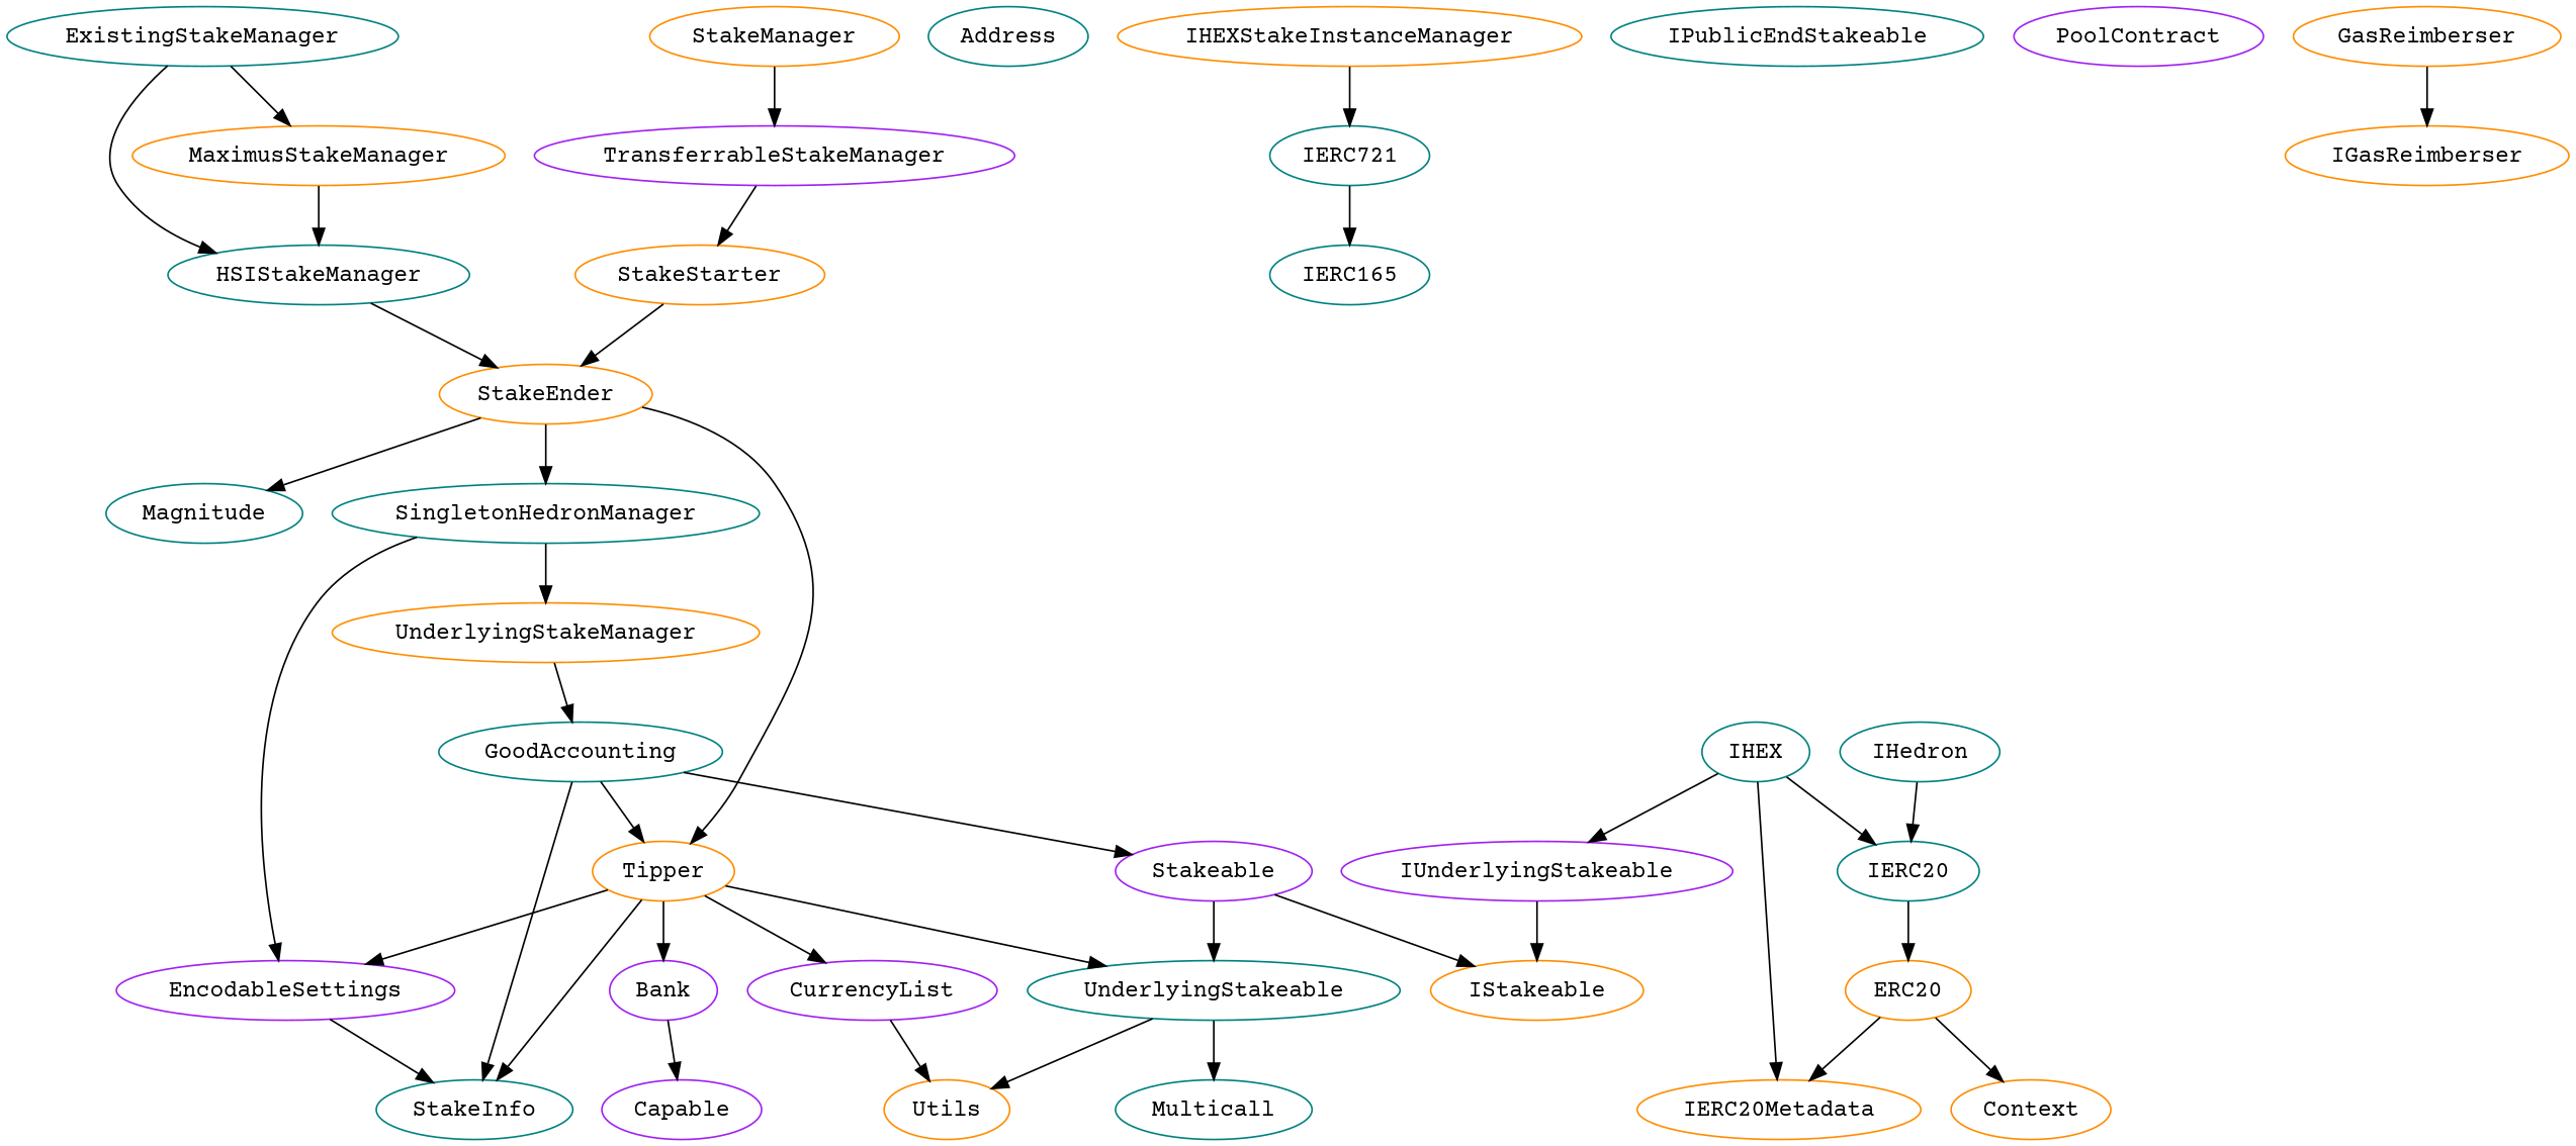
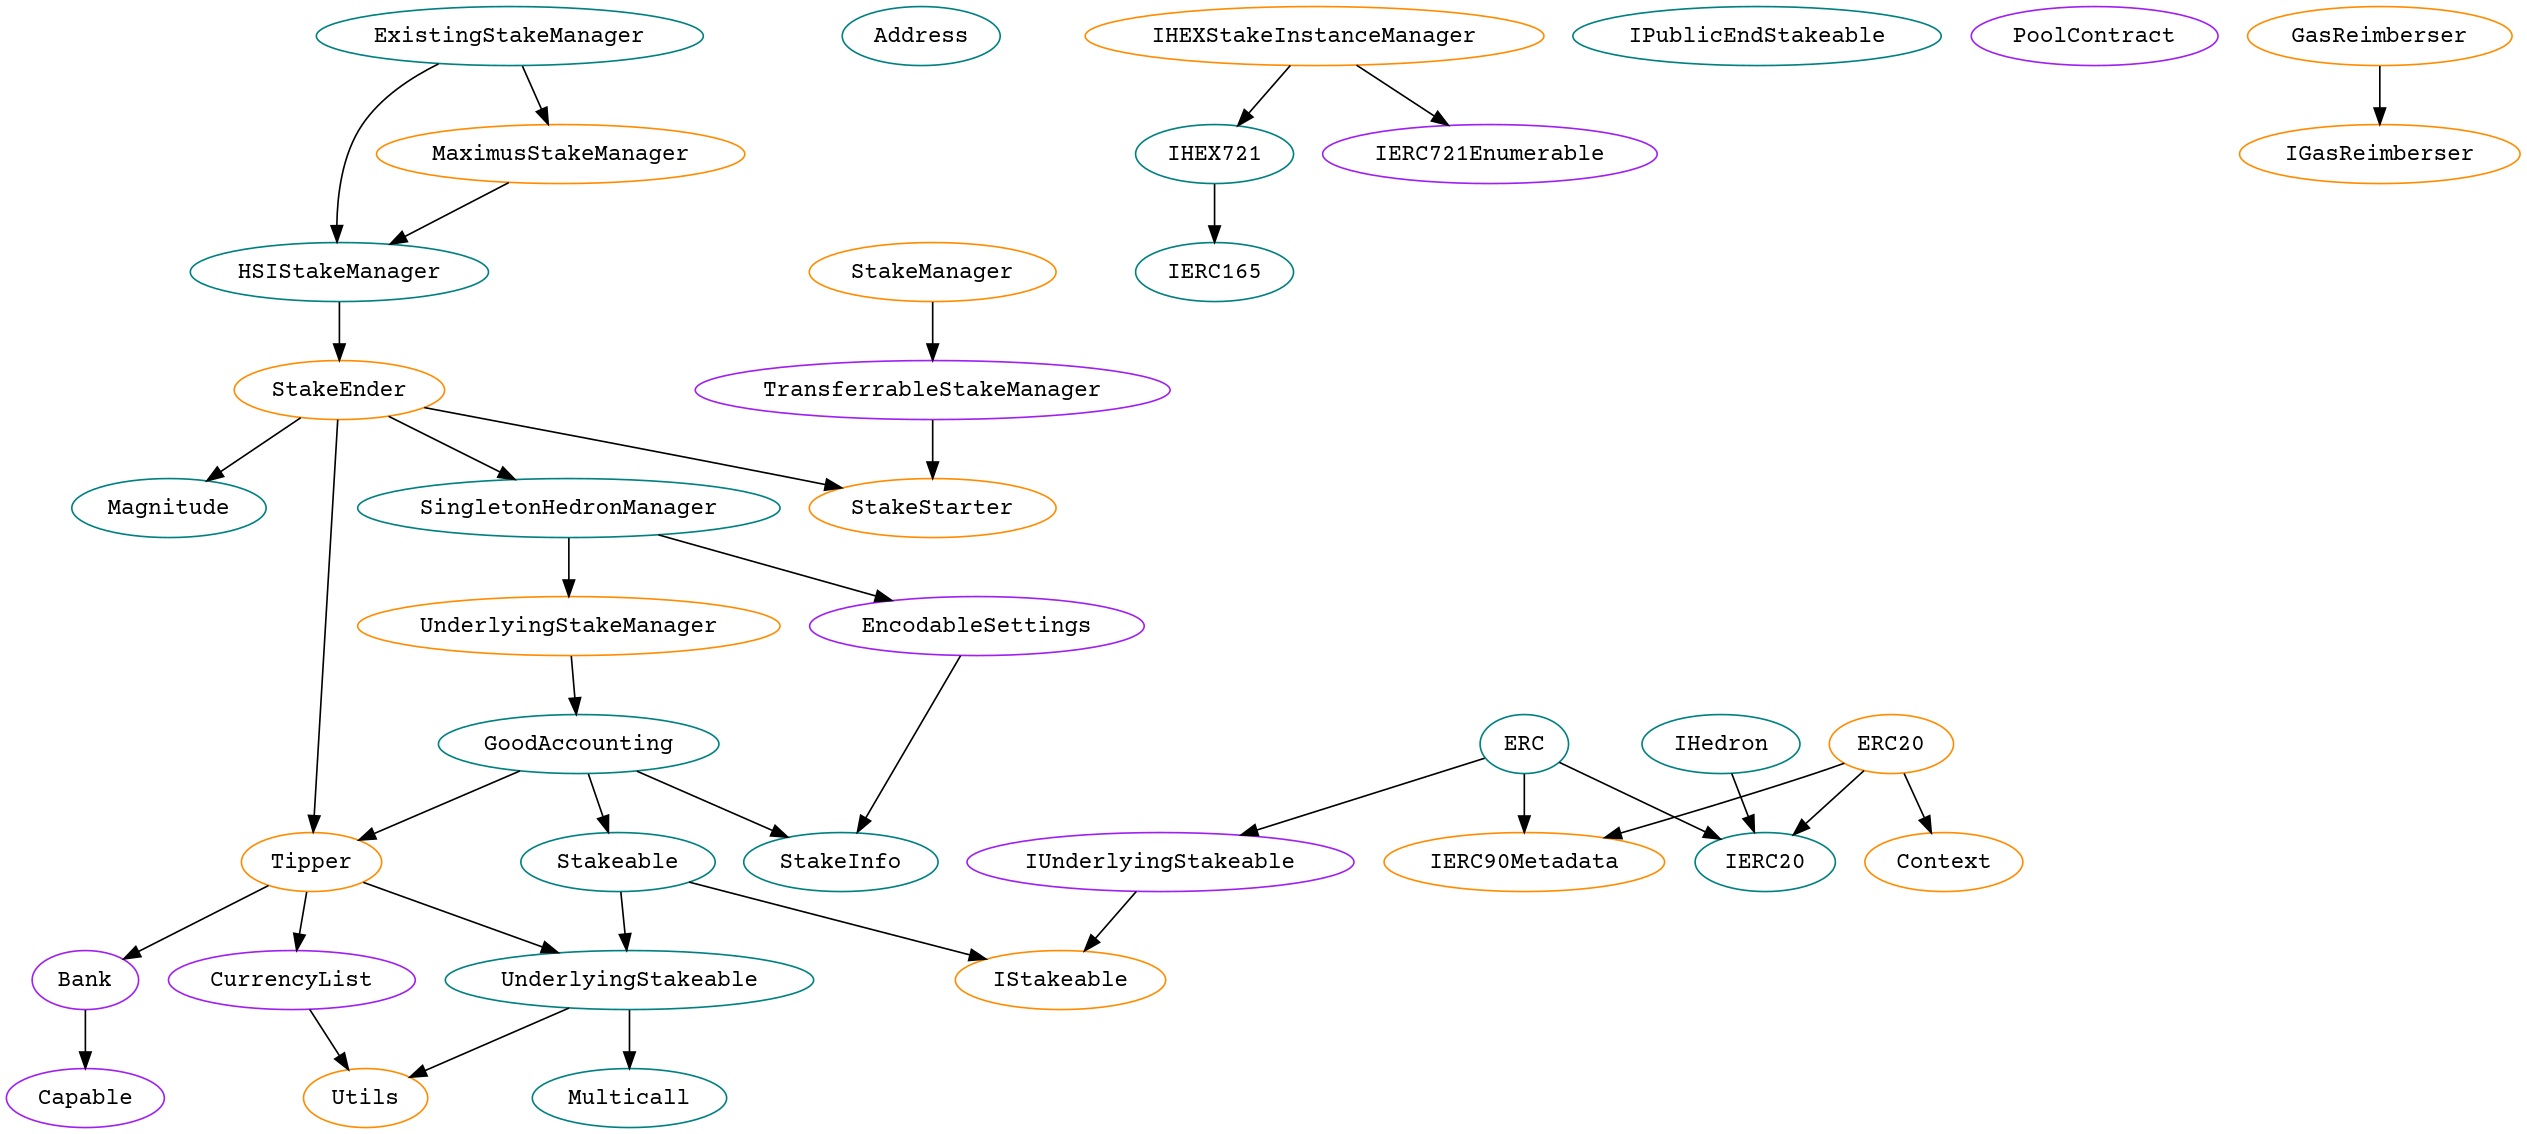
  digraph {
    fontname="Courier Prime"
    node [color=teal fontname="Courier Prime"]
    edge [fontname="Courier Prime"]
    ExistingStakeManager
    HSIStakeManager
    MaximusStakeManager [color=darkorange]
    StakeEnder [color=darkorange]
    Magnitude
    Tipper [color=darkorange]
    SingletonHedronManager
    StakeManager [color=darkorange]
    TransferrableStakeManager [color=purple]
    StakeStarter [color=darkorange]
    Bank [color=purple]
    UnderlyingStakeable
    CurrencyList [color=purple]
    StakeInfo
    EncodableSettings [color=purple]
    UnderlyingStakeManager [color=darkorange]
    Capable [color=purple]
    Multicall
    Utils [color=darkorange]
    GoodAccounting
    IHedron
    IERC20
-   IHEX
-   IERC20Metadata [color=darkorange]
+   IHEX [label=ERC]
+   IERC20Metadata [color=darkorange label=IERC90Metadata]
    IUnderlyingStakeable [color=purple]
    IStakeable [color=darkorange]
    Address
    ERC20 [color=darkorange]
    Context [color=darkorange]
-   Stakeable [color=purple]
-   IERC721
+   Stakeable
+   IERC721 [label=IHEX721]
    IERC165
    IHEXStakeInstanceManager [color=darkorange]
+   IERC721Enumerable [color=purple]
    IPublicEndStakeable
    PoolContract [color=purple]
    GasReimberser [color=darkorange]
    IGasReimberser [color=darkorange]
    ExistingStakeManager -> HSIStakeManager
    ExistingStakeManager -> MaximusStakeManager
    HSIStakeManager -> StakeEnder
    MaximusStakeManager -> HSIStakeManager
    StakeEnder -> Magnitude
    StakeEnder -> Tipper
    StakeEnder -> SingletonHedronManager
    Tipper -> Bank
    Tipper -> UnderlyingStakeable
    Tipper -> CurrencyList
-   Tipper -> StakeInfo
-   Tipper -> EncodableSettings
    SingletonHedronManager -> EncodableSettings
    SingletonHedronManager -> UnderlyingStakeManager
    StakeManager -> TransferrableStakeManager
    TransferrableStakeManager -> StakeStarter
-   StakeStarter -> StakeEnder
+   StakeEnder -> StakeStarter
    Bank -> Capable
    UnderlyingStakeable -> Multicall
    UnderlyingStakeable -> Utils
    CurrencyList -> Utils
    EncodableSettings -> StakeInfo
    UnderlyingStakeManager -> GoodAccounting
    GoodAccounting -> Tipper
    GoodAccounting -> StakeInfo
    GoodAccounting -> Stakeable
    IHedron -> IERC20
    IHEX -> IERC20
    IHEX -> IERC20Metadata
    IHEX -> IUnderlyingStakeable
    IUnderlyingStakeable -> IStakeable
-   IERC20 -> ERC20
+   ERC20 -> IERC20
    ERC20 -> IERC20Metadata
    ERC20 -> Context
    Stakeable -> UnderlyingStakeable
    Stakeable -> IStakeable
    IERC721 -> IERC165
    IHEXStakeInstanceManager -> IERC721
+   IHEXStakeInstanceManager -> IERC721Enumerable
    GasReimberser -> IGasReimberser
  }
